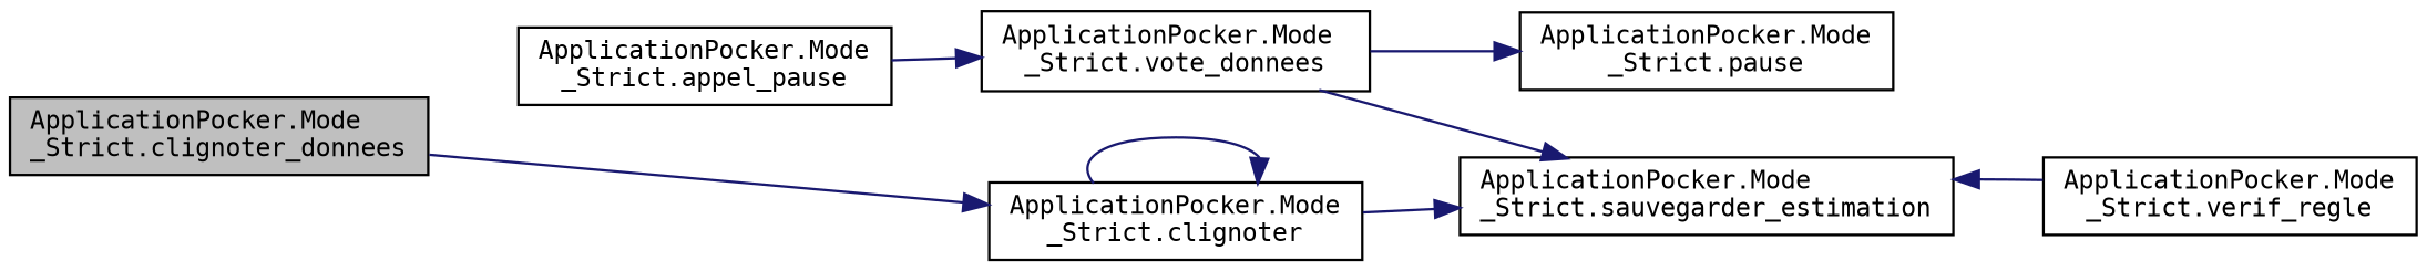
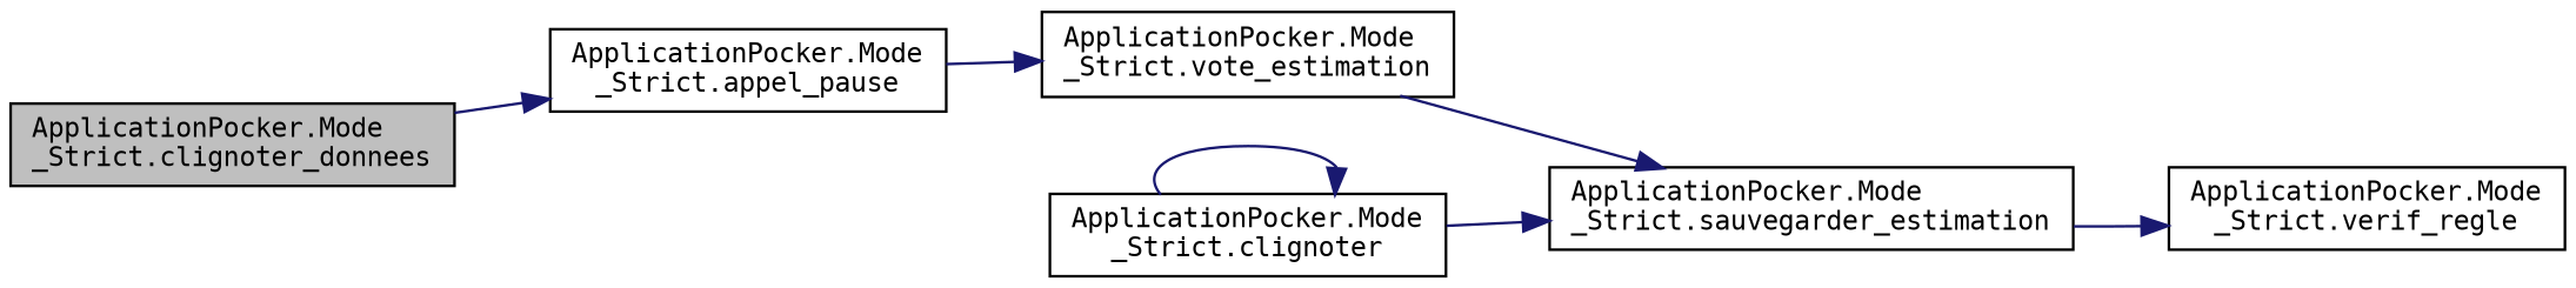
  digraph {
    fontname="DejaVu Sans Mono"
    rankdir=LR
    node [color=black fillcolor=white fontname="DejaVu Sans Mono" fontsize=10 shape=record style=filled]
    edge [color=midnightblue fontname="DejaVu Sans Mono" fontsize=10 labelfontname=Helvetica labelfontsize=10 style=solid]
    n1 [fillcolor=grey75 fontcolor=black height=0.2 label="ApplicationPocker.Mode\l_Strict.clignoter_donnees" width=0.4]
    n2 [height=0.2 label="ApplicationPocker.Mode\l_Strict.appel_pause" width=0.4]
-   n3 [height=0.2 label="ApplicationPocker.Mode\l_Strict.vote_donnees" width=0.4]
-   n4 [height=0.2 label="ApplicationPocker.Mode\l_Strict.pause" width=0.4]
+   n3 [height=0.2 label="ApplicationPocker.Mode\l_Strict.vote_estimation" width=0.4]
    n5 [height=0.2 label="ApplicationPocker.Mode\l_Strict.sauvegarder_estimation" width=0.4]
    n6 [height=0.2 label="ApplicationPocker.Mode\l_Strict.verif_regle" width=0.4]
    n7 [height=0.2 label="ApplicationPocker.Mode\l_Strict.clignoter" width=0.4]
-   n1 -> n7
+   n1 -> n2
    n2 -> n3
-   n3 -> n4
    n3 -> n5
-   n6 -> n5
+   n5 -> n6
    n7 -> n5
    n7 -> n7
  }
